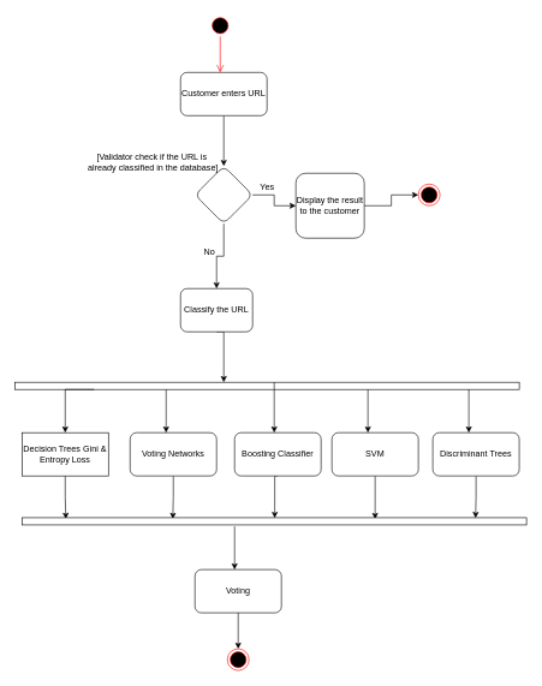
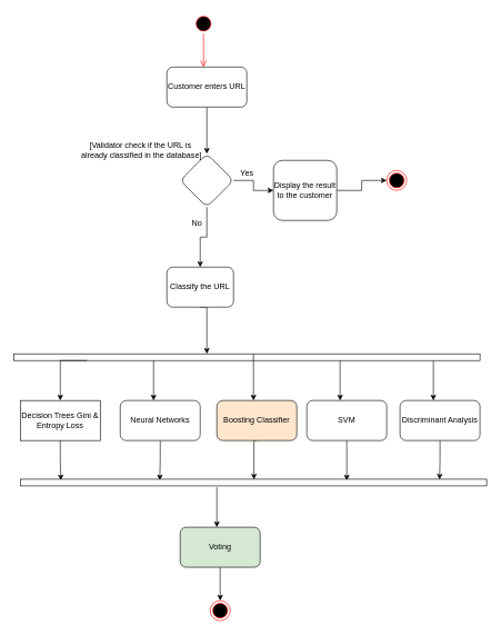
  <mxCell id="0" />
  <mxCell id="1" parent="0" />
  <mxCell id="2" value="" style="ellipse;html=1;shape=startState;fillColor=#000000;strokeColor=#ff0000;" vertex="1" parent="1"><mxGeometry x="290" y="20" width="30" height="30" as="geometry" /></mxCell>
  <mxCell id="3" value="" style="edgeStyle=orthogonalEdgeStyle;html=1;verticalAlign=bottom;endArrow=open;endSize=8;strokeColor=#ff0000;rounded=0;" edge="1" source="2" parent="1"><mxGeometry relative="1" as="geometry"><mxPoint x="305" y="100" as="targetPoint" /></mxGeometry></mxCell>
  <mxCell id="4" value="" style="edgeStyle=orthogonalEdgeStyle;rounded=0;orthogonalLoop=1;jettySize=auto;html=1;" edge="1" parent="1" source="5" target="8"><mxGeometry relative="1" as="geometry" /></mxCell>
  <mxCell id="5" value="Customer enters URL" style="rounded=1;whiteSpace=wrap;html=1;" vertex="1" parent="1"><mxGeometry x="250" y="100" width="120" height="60" as="geometry" /></mxCell>
  <mxCell id="6" value="" style="edgeStyle=orthogonalEdgeStyle;rounded=0;orthogonalLoop=1;jettySize=auto;html=1;" edge="1" parent="1" source="8" target="11"><mxGeometry relative="1" as="geometry" /></mxCell>
  <mxCell id="7" value="" style="edgeStyle=orthogonalEdgeStyle;rounded=0;orthogonalLoop=1;jettySize=auto;html=1;" edge="1" parent="1" source="8" target="15"><mxGeometry relative="1" as="geometry" /></mxCell>
  <mxCell id="8" value="" style="rhombus;whiteSpace=wrap;html=1;rounded=1;" vertex="1" parent="1"><mxGeometry x="270" y="230" width="80" height="80" as="geometry" /></mxCell>
  <mxCell id="9" value="[Validator check if the URL is&lt;br&gt;&amp;nbsp;already classified in the database]" style="text;html=1;align=center;verticalAlign=middle;resizable=0;points=[];autosize=1;strokeColor=none;fillColor=none;" vertex="1" parent="1"><mxGeometry x="110" y="210" width="200" height="30" as="geometry" /></mxCell>
  <mxCell id="10" style="edgeStyle=orthogonalEdgeStyle;rounded=0;orthogonalLoop=1;jettySize=auto;html=1;exitX=1;exitY=0.5;exitDx=0;exitDy=0;entryX=0;entryY=0.5;entryDx=0;entryDy=0;" edge="1" parent="1" source="11" target="13"><mxGeometry relative="1" as="geometry" /></mxCell>
  <mxCell id="11" value="Display the result to the customer" style="whiteSpace=wrap;html=1;rounded=1;" vertex="1" parent="1"><mxGeometry x="410" y="240" width="95" height="90" as="geometry" /></mxCell>
  <mxCell id="12" value="Yes" style="text;html=1;align=center;verticalAlign=middle;resizable=0;points=[];autosize=1;strokeColor=none;fillColor=none;" vertex="1" parent="1"><mxGeometry x="350" y="250" width="40" height="20" as="geometry" /></mxCell>
  <mxCell id="13" value="" style="ellipse;html=1;shape=endState;fillColor=#000000;strokeColor=#ff0000;" vertex="1" parent="1"><mxGeometry x="580" y="255" width="30" height="30" as="geometry" /></mxCell>
  <mxCell id="14" style="edgeStyle=orthogonalEdgeStyle;rounded=0;orthogonalLoop=1;jettySize=auto;html=1;exitX=0.5;exitY=1;exitDx=0;exitDy=0;" edge="1" parent="1" source="15" target="19"><mxGeometry relative="1" as="geometry"><Array as="points"><mxPoint x="310" y="520" /><mxPoint x="310" y="520" /></Array></mxGeometry></mxCell>
  <mxCell id="15" value="Classify the URL" style="whiteSpace=wrap;html=1;rounded=1;" vertex="1" parent="1"><mxGeometry x="250" y="400" width="100" height="60" as="geometry" /></mxCell>
  <mxCell id="16" style="edgeStyle=orthogonalEdgeStyle;rounded=0;orthogonalLoop=1;jettySize=auto;html=1;exitX=0.5;exitY=1;exitDx=0;exitDy=0;" edge="1" parent="1" source="17" target="37"><mxGeometry relative="1" as="geometry" /></mxCell>
- <mxCell id="17" value="Voting" style="whiteSpace=wrap;html=1;rounded=1;" vertex="1" parent="1"><mxGeometry x="270" y="790" width="120" height="60" as="geometry" /></mxCell>
- <mxCell id="18" value="No" style="text;html=1;align=center;verticalAlign=middle;resizable=0;points=[];autosize=1;strokeColor=none;fillColor=none;" vertex="1" parent="1"><mxGeometry x="275" y="340" width="30" height="20" as="geometry" /></mxCell>
+ <mxCell id="17" value="Voting" style="whiteSpace=wrap;html=1;rounded=1;fillColor=#d5e8d4;" vertex="1" parent="1"><mxGeometry x="270" y="790" width="120" height="60" as="geometry" /></mxCell>
+ <mxCell id="18" value="No" style="text;html=1;align=center;verticalAlign=middle;resizable=0;points=[];autosize=1;strokeColor=none;fillColor=none;" vertex="1" parent="1"><mxGeometry x="280" y="325" width="30" height="20" as="geometry" /></mxCell>
  <mxCell id="19" value="" style="html=1;points=[];perimeter=orthogonalPerimeter;gradientColor=#ffffff;direction=south;" vertex="1" parent="1"><mxGeometry x="20" y="530" width="700" height="10" as="geometry" /></mxCell>
  <mxCell id="20" style="edgeStyle=orthogonalEdgeStyle;rounded=0;orthogonalLoop=1;jettySize=auto;html=1;exitX=0.5;exitY=1;exitDx=0;exitDy=0;" edge="1" parent="1"><mxGeometry relative="1" as="geometry"><mxPoint x="380" y="530" as="sourcePoint" /><mxPoint x="380" y="600" as="targetPoint" /><Array as="points"><mxPoint x="380" y="590" /><mxPoint x="380" y="590" /></Array></mxGeometry></mxCell>
  <mxCell id="21" style="edgeStyle=orthogonalEdgeStyle;rounded=0;orthogonalLoop=1;jettySize=auto;html=1;exitX=0.5;exitY=1;exitDx=0;exitDy=0;" edge="1" parent="1" target="26"><mxGeometry relative="1" as="geometry"><mxPoint x="130" y="540" as="sourcePoint" /><mxPoint x="130" y="610" as="targetPoint" /><Array as="points"><mxPoint x="90" y="540" /></Array></mxGeometry></mxCell>
  <mxCell id="22" style="edgeStyle=orthogonalEdgeStyle;rounded=0;orthogonalLoop=1;jettySize=auto;html=1;exitX=0.5;exitY=1;exitDx=0;exitDy=0;" edge="1" parent="1"><mxGeometry relative="1" as="geometry"><mxPoint x="229.5" y="540" as="sourcePoint" /><mxPoint x="230" y="600" as="targetPoint" /><Array as="points"><mxPoint x="229.5" y="600" /><mxPoint x="229.5" y="600" /></Array></mxGeometry></mxCell>
  <mxCell id="23" style="edgeStyle=orthogonalEdgeStyle;rounded=0;orthogonalLoop=1;jettySize=auto;html=1;exitX=0.5;exitY=1;exitDx=0;exitDy=0;" edge="1" parent="1"><mxGeometry relative="1" as="geometry"><mxPoint x="510" y="540" as="sourcePoint" /><mxPoint x="510" y="600" as="targetPoint" /><Array as="points"><mxPoint x="510" y="600" /><mxPoint x="510" y="600" /></Array></mxGeometry></mxCell>
  <mxCell id="24" style="edgeStyle=orthogonalEdgeStyle;rounded=0;orthogonalLoop=1;jettySize=auto;html=1;exitX=0.5;exitY=1;exitDx=0;exitDy=0;" edge="1" parent="1"><mxGeometry relative="1" as="geometry"><mxPoint x="650" y="540" as="sourcePoint" /><mxPoint x="650" y="600" as="targetPoint" /><Array as="points"><mxPoint x="650" y="600" /><mxPoint x="650" y="600" /></Array></mxGeometry></mxCell>
  <mxCell id="25" style="edgeStyle=orthogonalEdgeStyle;rounded=0;orthogonalLoop=1;jettySize=auto;html=1;exitX=0.5;exitY=1;exitDx=0;exitDy=0;entryX=0.176;entryY=0.913;entryDx=0;entryDy=0;entryPerimeter=0;" edge="1" parent="1" source="26" target="35"><mxGeometry relative="1" as="geometry" /></mxCell>
  <mxCell id="26" value="Decision Trees Gini &amp;amp; Entropy Loss" style="whiteSpace=wrap;html=1;rounded=0;" vertex="1" parent="1"><mxGeometry x="30" y="600" width="120" height="60" as="geometry" /></mxCell>
  <mxCell id="27" style="edgeStyle=orthogonalEdgeStyle;rounded=0;orthogonalLoop=1;jettySize=auto;html=1;exitX=0.5;exitY=1;exitDx=0;exitDy=0;entryX=0.176;entryY=0.701;entryDx=0;entryDy=0;entryPerimeter=0;" edge="1" parent="1" source="28" target="35"><mxGeometry relative="1" as="geometry" /></mxCell>
- <mxCell id="28" value="Voting Networks" style="rounded=1;whiteSpace=wrap;html=1;" vertex="1" parent="1"><mxGeometry x="180" y="600" width="120" height="60" as="geometry" /></mxCell>
+ <mxCell id="28" value="Neural Networks" style="rounded=1;whiteSpace=wrap;html=1;" vertex="1" parent="1"><mxGeometry x="180" y="600" width="120" height="60" as="geometry" /></mxCell>
  <mxCell id="29" style="edgeStyle=orthogonalEdgeStyle;rounded=0;orthogonalLoop=1;jettySize=auto;html=1;exitX=0.5;exitY=1;exitDx=0;exitDy=0;entryX=0.051;entryY=0.499;entryDx=0;entryDy=0;entryPerimeter=0;" edge="1" parent="1" source="30" target="35"><mxGeometry relative="1" as="geometry"><Array as="points"><mxPoint x="381" y="660" /></Array></mxGeometry></mxCell>
- <mxCell id="30" value="Boosting Classifier" style="rounded=1;whiteSpace=wrap;html=1;" vertex="1" parent="1"><mxGeometry x="325" y="600" width="120" height="60" as="geometry" /></mxCell>
+ <mxCell id="30" value="Boosting Classifier" style="rounded=1;whiteSpace=wrap;html=1;fillColor=#ffe6cc;" vertex="1" parent="1"><mxGeometry x="325" y="600" width="120" height="60" as="geometry" /></mxCell>
  <mxCell id="31" style="edgeStyle=orthogonalEdgeStyle;rounded=0;orthogonalLoop=1;jettySize=auto;html=1;exitX=0.5;exitY=1;exitDx=0;exitDy=0;entryX=0.2;entryY=0.3;entryDx=0;entryDy=0;entryPerimeter=0;" edge="1" parent="1" source="32" target="35"><mxGeometry relative="1" as="geometry" /></mxCell>
  <mxCell id="32" value="SVM" style="rounded=1;whiteSpace=wrap;html=1;" vertex="1" parent="1"><mxGeometry x="460" y="600" width="120" height="60" as="geometry" /></mxCell>
  <mxCell id="33" style="edgeStyle=orthogonalEdgeStyle;rounded=0;orthogonalLoop=1;jettySize=auto;html=1;exitX=0.5;exitY=1;exitDx=0;exitDy=0;entryX=0.051;entryY=0.101;entryDx=0;entryDy=0;entryPerimeter=0;" edge="1" parent="1" source="34" target="35"><mxGeometry relative="1" as="geometry" /></mxCell>
- <mxCell id="34" value="Discriminant Trees" style="rounded=1;whiteSpace=wrap;html=1;" vertex="1" parent="1"><mxGeometry x="600" y="600" width="120" height="60" as="geometry" /></mxCell>
+ <mxCell id="34" value="Discriminant Analysis" style="rounded=1;whiteSpace=wrap;html=1;" vertex="1" parent="1"><mxGeometry x="600" y="600" width="120" height="60" as="geometry" /></mxCell>
  <mxCell id="35" value="" style="html=1;points=[];perimeter=orthogonalPerimeter;gradientColor=#ffffff;direction=south;" vertex="1" parent="1"><mxGeometry x="30" y="718" width="700" height="10" as="geometry" /></mxCell>
  <mxCell id="36" style="edgeStyle=orthogonalEdgeStyle;rounded=0;orthogonalLoop=1;jettySize=auto;html=1;exitX=0.5;exitY=1;exitDx=0;exitDy=0;" edge="1" parent="1"><mxGeometry relative="1" as="geometry"><mxPoint x="325" y="730" as="sourcePoint" /><mxPoint x="325" y="790" as="targetPoint" /><Array as="points"><mxPoint x="324.5" y="790" /><mxPoint x="324.5" y="790" /></Array></mxGeometry></mxCell>
  <mxCell id="37" value="" style="ellipse;html=1;shape=endState;fillColor=#000000;strokeColor=#ff0000;" vertex="1" parent="1"><mxGeometry x="315" y="900" width="30" height="30" as="geometry" /></mxCell>
